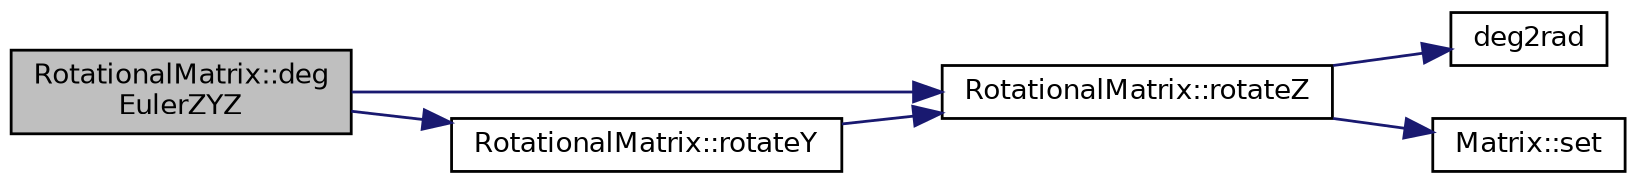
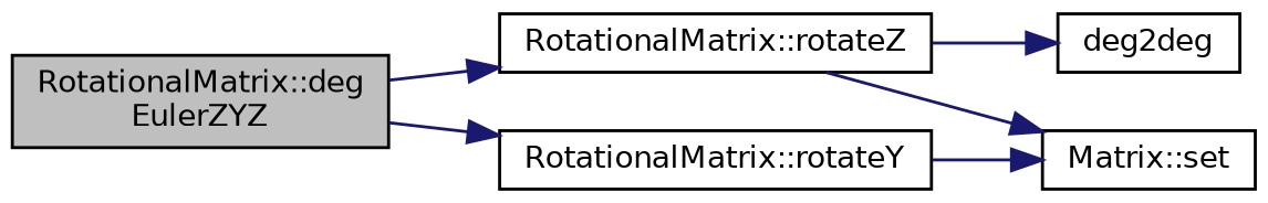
  digraph {
    rankdir=LR
    node [color=black fillcolor=white fontname=Helvetica fontsize=10 shape=record style=filled]
    edge [color=midnightblue fontname=Helvetica fontsize=10 labelfontname=Helvetica labelfontsize=10 style=solid]
    n1 [fillcolor=grey75 fontcolor=black height=0.2 label="RotationalMatrix::deg\lEulerZYZ" width=0.4]
    n2 [height=0.2 label="RotationalMatrix::rotateZ" width=0.4]
    n3 [height=0.2 label="RotationalMatrix::rotateY" width=0.4]
-   n4 [height=0.2 label=deg2rad width=0.4]
+   n4 [height=0.2 label=deg2deg width=0.4]
    n5 [height=0.2 label="Matrix::set" width=0.4]
    n1 -> n2
    n1 -> n3
    n2 -> n4
    n2 -> n5
-   n3 -> n2
+   n3 -> n5
  }
